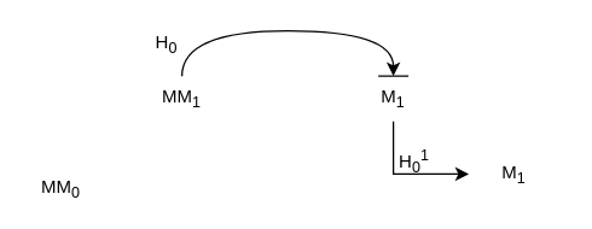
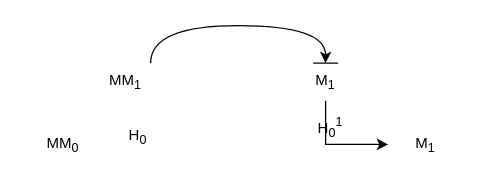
  <mxCell id="0" />
  <mxCell id="1" parent="0" />
- <mxCell id="2" value="H&lt;sub&gt;0&lt;/sub&gt;&lt;sup&gt;1&lt;/sup&gt;" style="text;html=1;strokeColor=none;fillColor=none;align=center;verticalAlign=middle;whiteSpace=wrap;rounded=0;" vertex="1" parent="1"><mxGeometry x="244" y="92" width="60" height="30" as="geometry" /></mxCell>
- <mxCell id="3" value="H&lt;sub&gt;0&lt;/sub&gt;" style="text;html=1;strokeColor=none;fillColor=none;align=center;verticalAlign=middle;whiteSpace=wrap;rounded=0;" vertex="1" parent="1"><mxGeometry x="80" y="14" width="60" height="30" as="geometry" /></mxCell>
- <mxCell id="4" value="MM&lt;sub&gt;0&lt;/sub&gt;" style="text;html=1;strokeColor=none;fillColor=none;align=center;verticalAlign=middle;whiteSpace=wrap;rounded=0;" vertex="1" parent="1"><mxGeometry x="10" y="110" width="60" height="30" as="geometry" /></mxCell>
+ <mxCell id="2" value="H&lt;sub&gt;0&lt;/sub&gt;&lt;sup&gt;1&lt;/sup&gt;" style="text;html=1;strokeColor=none;fillColor=none;align=center;verticalAlign=middle;whiteSpace=wrap;rounded=0;" vertex="1" parent="1"><mxGeometry x="234" y="87" width="60" height="30" as="geometry" /></mxCell>
+ <mxCell id="3" value="H&lt;sub&gt;0&lt;/sub&gt;" style="text;html=1;strokeColor=none;fillColor=none;align=center;verticalAlign=middle;whiteSpace=wrap;rounded=0;" vertex="1" parent="1"><mxGeometry x="80" y="94" width="60" height="30" as="geometry" /></mxCell>
+ <mxCell id="4" value="MM&lt;sub&gt;0&lt;/sub&gt;" style="text;html=1;strokeColor=none;fillColor=none;align=center;verticalAlign=middle;whiteSpace=wrap;rounded=0;" vertex="1" parent="1"><mxGeometry x="20" y="100" width="60" height="30" as="geometry" /></mxCell>
  <mxCell id="5" value="M&lt;sub&gt;1&lt;/sub&gt;" style="text;html=1;strokeColor=none;fillColor=none;align=center;verticalAlign=middle;whiteSpace=wrap;rounded=0;" vertex="1" parent="1"><mxGeometry x="310" y="100" width="60" height="30" as="geometry" /></mxCell>
  <mxCell id="6" style="edgeStyle=orthogonalEdgeStyle;rounded=0;orthogonalLoop=1;jettySize=auto;html=1;curved=1;" edge="1" parent="1" source="7" target="9"><mxGeometry relative="1" as="geometry"><Array as="points"><mxPoint x="120" y="20" /><mxPoint x="260" y="20" /></Array></mxGeometry></mxCell>
- <mxCell id="7" value="MM&lt;sub&gt;1&lt;/sub&gt;" style="text;html=1;strokeColor=none;fillColor=none;align=center;verticalAlign=middle;whiteSpace=wrap;rounded=0;" vertex="1" parent="1"><mxGeometry x="90" y="50" width="60" height="30" as="geometry" /></mxCell>
+ <mxCell id="7" value="MM&lt;sub&gt;1&lt;/sub&gt;" style="text;html=1;strokeColor=none;fillColor=none;align=center;verticalAlign=middle;whiteSpace=wrap;rounded=0;" vertex="1" parent="1"><mxGeometry x="70" y="50" width="60" height="30" as="geometry" /></mxCell>
  <mxCell id="8" style="edgeStyle=orthogonalEdgeStyle;rounded=0;orthogonalLoop=1;jettySize=auto;html=1;entryX=0;entryY=0.5;entryDx=0;entryDy=0;" edge="1" parent="1" source="9" target="5"><mxGeometry relative="1" as="geometry"><Array as="points"><mxPoint x="260" y="115" /></Array></mxGeometry></mxCell>
  <mxCell id="9" value="M&lt;sub&gt;1&lt;/sub&gt;" style="text;html=1;strokeColor=none;fillColor=none;align=center;verticalAlign=middle;whiteSpace=wrap;rounded=0;" vertex="1" parent="1"><mxGeometry x="250" y="50" width="20" height="30" as="geometry" /></mxCell>
  <mxCell id="10" value="" style="endArrow=none;html=1;rounded=0;entryX=1;entryY=0;entryDx=0;entryDy=0;exitX=0;exitY=0;exitDx=0;exitDy=0;" edge="1" parent="1" source="9" target="9"><mxGeometry width="50" height="50" relative="1" as="geometry"><mxPoint x="200" y="110" as="sourcePoint" /><mxPoint x="250" y="60" as="targetPoint" /></mxGeometry></mxCell>
